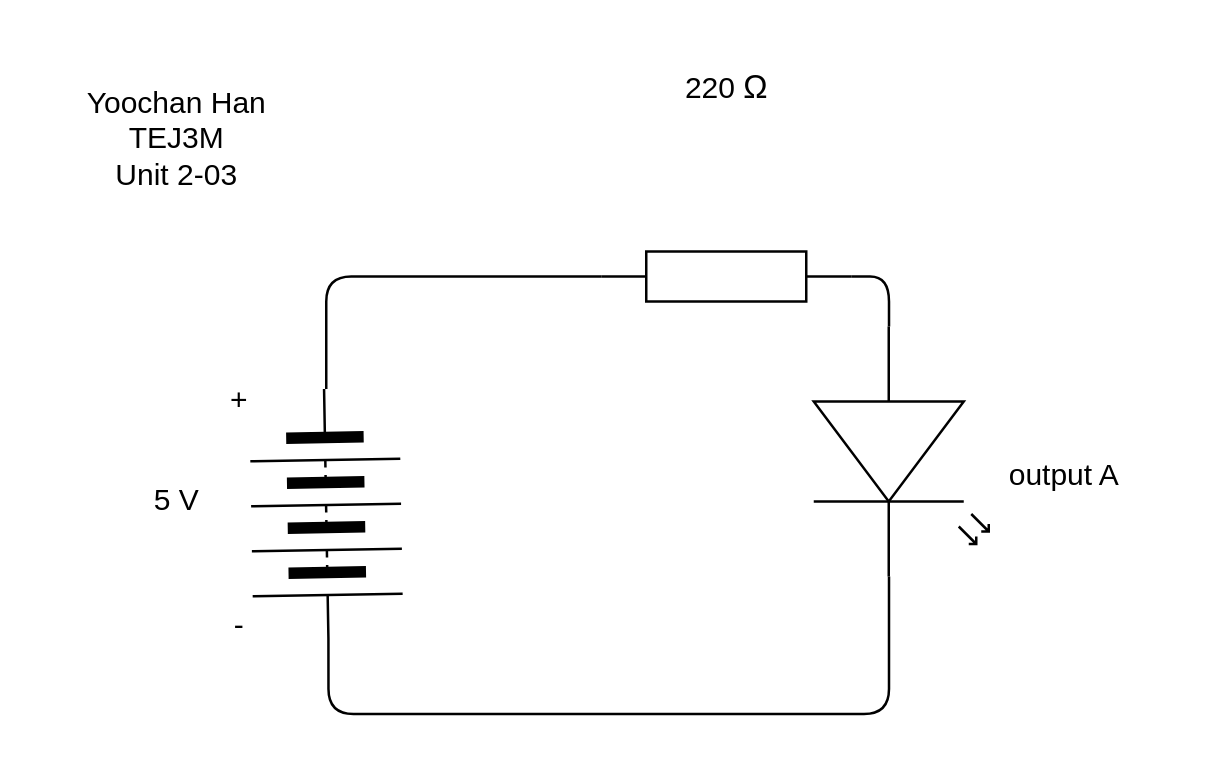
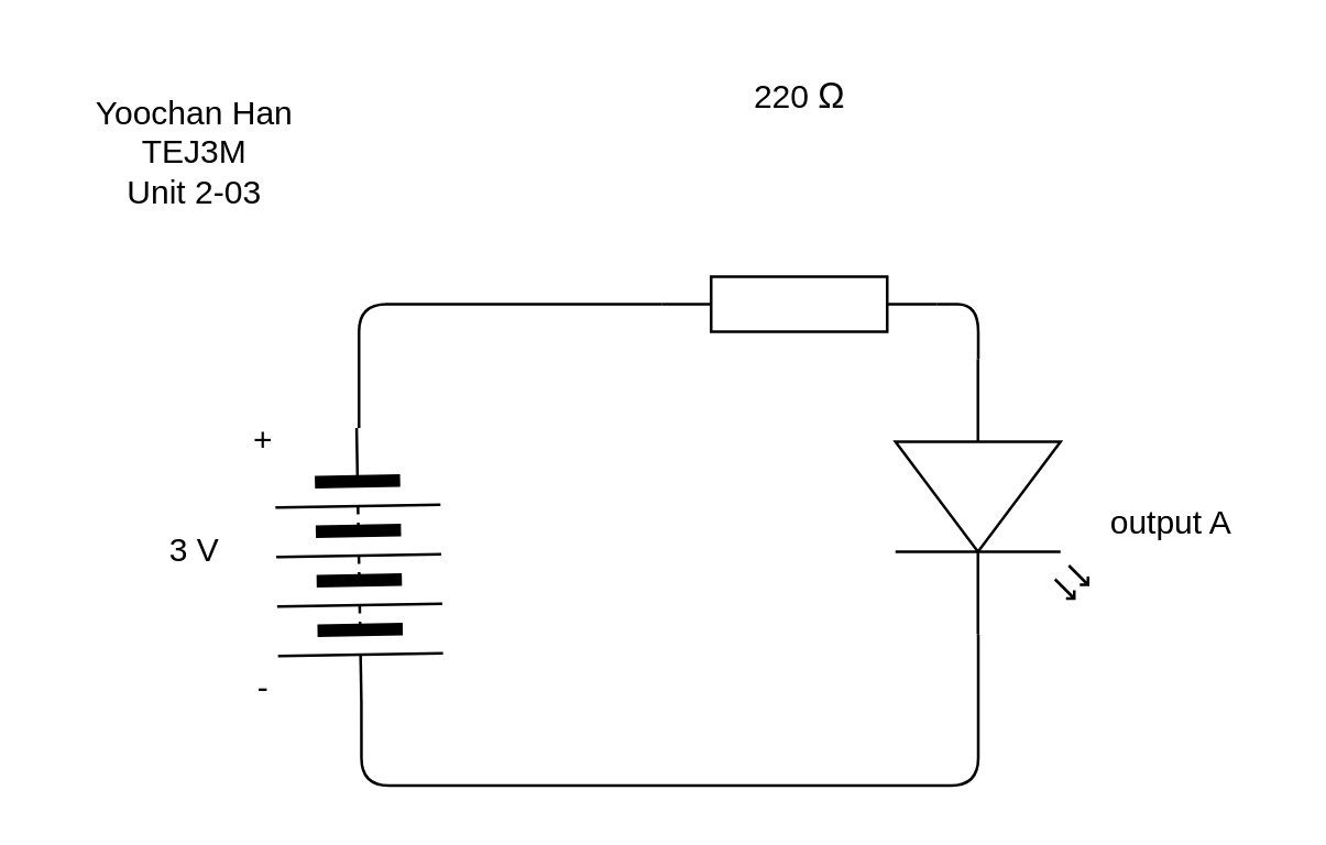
  <mxCell id="0" />
  <mxCell id="1" parent="0" />
  <mxCell id="2" value="Yoochan Han&lt;br&gt;TEJ3M&lt;br&gt;Unit 2-03" style="text;html=1;align=center;verticalAlign=middle;resizable=0;points=[];autosize=1;strokeColor=none;fillColor=none;" vertex="1" parent="1"><mxGeometry x="20" y="25" width="100" height="60" as="geometry" /></mxCell>
  <mxCell id="3" value="" style="pointerEvents=1;verticalLabelPosition=bottom;shadow=0;dashed=0;align=center;html=1;verticalAlign=top;shape=mxgraph.electrical.resistors.resistor_1;" vertex="1" parent="1"><mxGeometry x="240" y="100" width="100" height="20" as="geometry" /></mxCell>
  <mxCell id="4" style="edgeStyle=orthogonalEdgeStyle;html=1;entryX=1;entryY=0.5;entryDx=0;entryDy=0;endArrow=none;endFill=0;exitX=1;exitY=0.57;exitDx=0;exitDy=0;exitPerimeter=0;" edge="1" parent="1" source="5" target="6"><mxGeometry relative="1" as="geometry"><mxPoint x="360" y="235" as="sourcePoint" /><Array as="points"><mxPoint x="355" y="285" /><mxPoint x="131" y="285" /></Array></mxGeometry></mxCell>
  <mxCell id="5" value="" style="verticalLabelPosition=bottom;shadow=0;dashed=0;align=center;html=1;verticalAlign=top;shape=mxgraph.electrical.opto_electronics.led_2;pointerEvents=1;rotation=90;" vertex="1" parent="1"><mxGeometry x="310" y="145" width="100" height="70" as="geometry" /></mxCell>
  <mxCell id="6" value="" style="pointerEvents=1;verticalLabelPosition=bottom;shadow=0;dashed=0;align=center;html=1;verticalAlign=top;shape=mxgraph.electrical.miscellaneous.batteryStack;rotation=89;" vertex="1" parent="1"><mxGeometry x="80" y="175" width="100" height="60" as="geometry" /></mxCell>
  <mxCell id="7" style="edgeStyle=orthogonalEdgeStyle;html=1;entryX=0;entryY=0.5;entryDx=0;entryDy=0;entryPerimeter=0;endArrow=none;endFill=0;" edge="1" parent="1" source="6" target="3"><mxGeometry relative="1" as="geometry"><Array as="points"><mxPoint x="130" y="110" /></Array></mxGeometry></mxCell>
  <mxCell id="8" style="edgeStyle=orthogonalEdgeStyle;html=1;entryX=0;entryY=0.57;entryDx=0;entryDy=0;entryPerimeter=0;endArrow=none;endFill=0;exitX=1;exitY=0.5;exitDx=0;exitDy=0;exitPerimeter=0;" edge="1" parent="1" source="3" target="5"><mxGeometry relative="1" as="geometry"><Array as="points"><mxPoint x="355" y="110" /></Array></mxGeometry></mxCell>
  <mxCell id="9" value="&lt;font&gt;&lt;font style=&quot;color: rgb(0, 0, 0);&quot;&gt;220&amp;nbsp;&lt;/font&gt;&lt;span style=&quot;font-family: &amp;quot;Google Sans&amp;quot;, Arial, sans-serif; text-align: start; text-wrap-mode: wrap; line-height: 80%; color: rgb(238, 240, 255);&quot;&gt;&lt;font style=&quot;font-size: 13px; color: rgb(0, 0, 0);&quot;&gt;Ω&lt;/font&gt;&lt;/span&gt;&lt;/font&gt;" style="text;html=1;align=center;verticalAlign=middle;resizable=0;points=[];autosize=1;strokeColor=none;fillColor=none;" vertex="1" parent="1"><mxGeometry x="260" y="20" width="60" height="30" as="geometry" /></mxCell>
- <mxCell id="10" value="5 V" style="text;html=1;align=center;verticalAlign=middle;resizable=0;points=[];autosize=1;strokeColor=none;fillColor=none;" vertex="1" parent="1"><mxGeometry x="50" y="185" width="40" height="30" as="geometry" /></mxCell>
+ <mxCell id="10" value="3 V" style="text;html=1;align=center;verticalAlign=middle;resizable=0;points=[];autosize=1;strokeColor=none;fillColor=none;" vertex="1" parent="1"><mxGeometry x="50" y="185" width="40" height="30" as="geometry" /></mxCell>
  <mxCell id="11" value="+" style="text;html=1;align=center;verticalAlign=middle;resizable=0;points=[];autosize=1;strokeColor=none;fillColor=none;" vertex="1" parent="1"><mxGeometry x="80" y="145" width="30" height="30" as="geometry" /></mxCell>
  <mxCell id="12" value="-" style="text;html=1;align=center;verticalAlign=middle;resizable=0;points=[];autosize=1;strokeColor=none;fillColor=none;" vertex="1" parent="1"><mxGeometry x="80" y="235" width="30" height="30" as="geometry" /></mxCell>
  <mxCell id="13" value="output A" style="text;html=1;align=center;verticalAlign=middle;resizable=0;points=[];autosize=1;strokeColor=none;fillColor=none;" vertex="1" parent="1"><mxGeometry x="390" y="175" width="70" height="30" as="geometry" /></mxCell>
